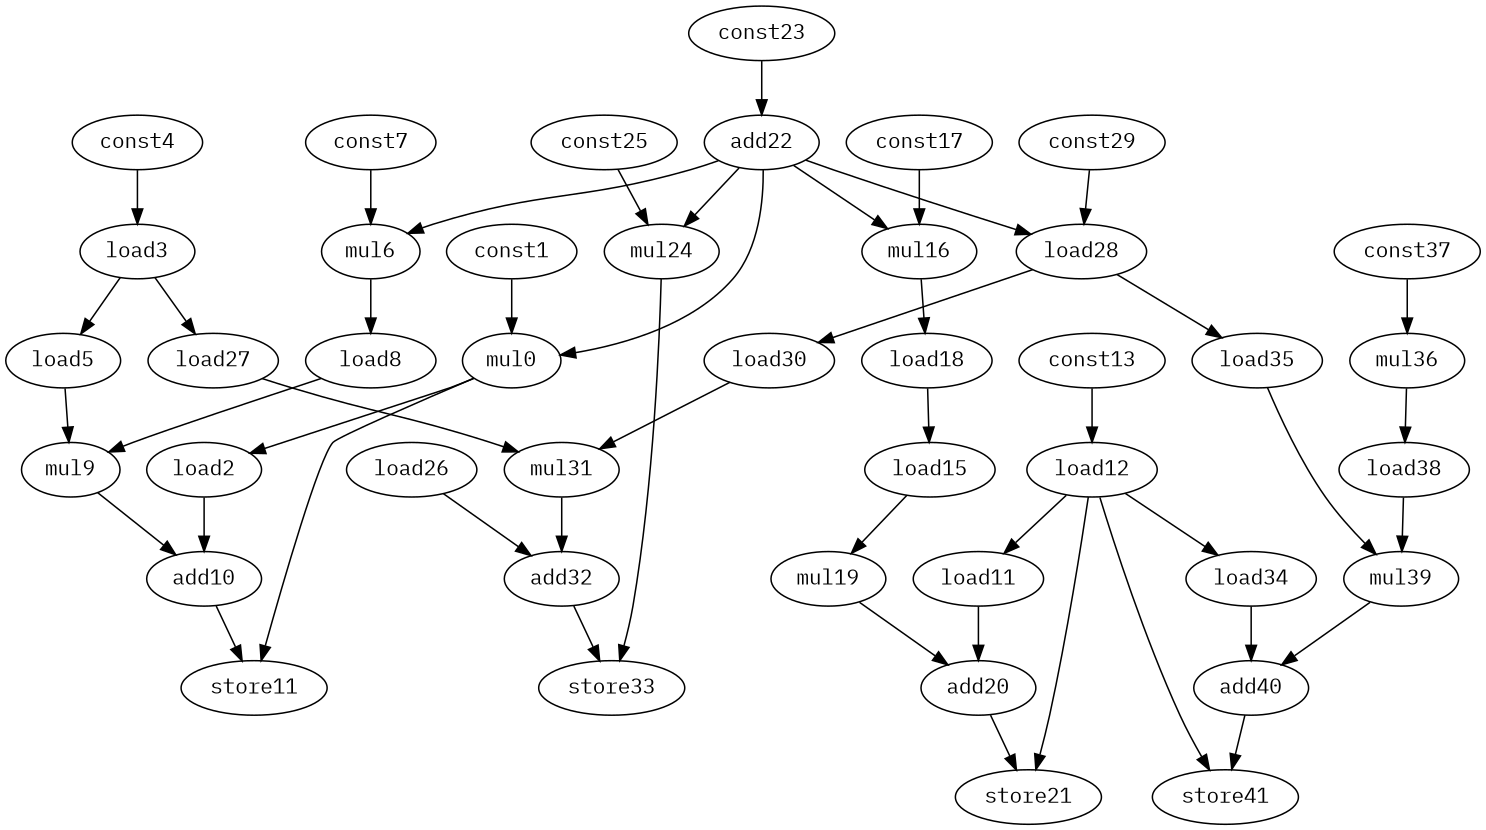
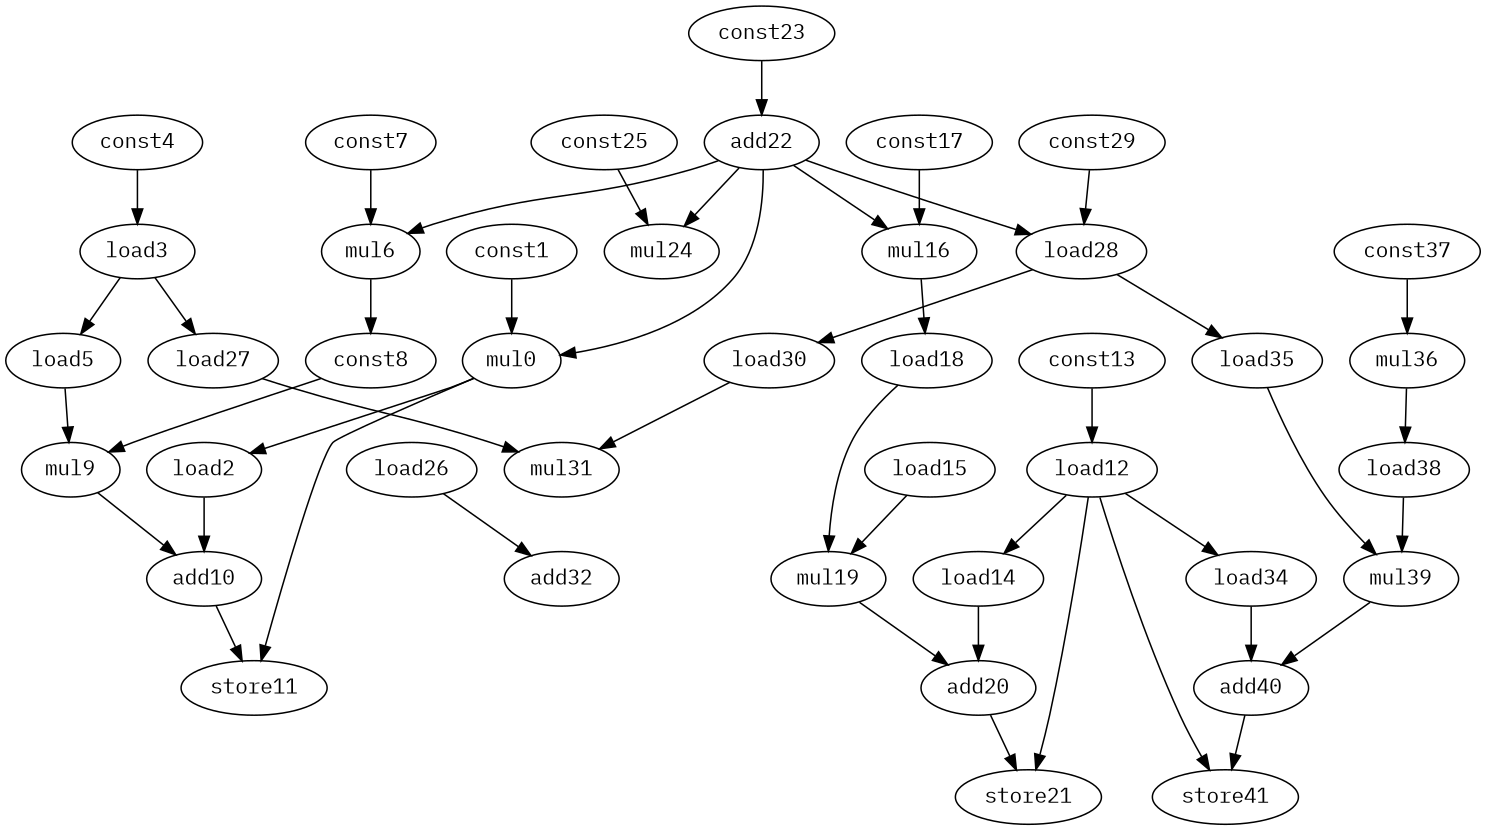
  digraph {
    fontname="IBM Plex Mono"
    node [fontname="IBM Plex Mono" opcode=load]
    edge [fontname="IBM Plex Mono" operand=0]
    mul0 [opcode=mul]
    load2
    store11 [opcode=store]
    add10 [opcode=add]
    const1 [opcode=const]
    load3
    load5
    load27
    mul9 [opcode=mul]
    mul31 [opcode=mul]
    const4 [opcode=const]
    mul6 [opcode=mul]
-   load8
+   load8 [label=const8]
    mul19 [opcode=mul]
    load15
    const7 [opcode=const]
    load12
-   load14 [label=load11]
+   load14
    store21 [opcode=store]
    load34
    store41 [opcode=store]
    add20 [opcode=add]
    add40 [opcode=add]
    const13 [opcode=const]
    mul16 [opcode=mul]
    load18
    const17 [opcode=const]
    add22 [opcode=add]
    mul24 [opcode=mul]
    n30 [label=load28 opcode=mul]
-   store33 [opcode=store]
    load30
    load35
    mul36 [opcode=mul]
    load38
    const23 [opcode=const]
    add32 [opcode=add]
    load26
    const25 [opcode=const]
    mul39 [opcode=mul]
    const29 [opcode=const]
    const37 [opcode=const]
    mul0 -> load2
    mul0 -> store11 [operand=1]
    load2 -> add10 [operand=1]
    add10 -> store11
    const1 -> mul0
    load3 -> load5
    load3 -> load27
    load5 -> mul9 [operand=1]
    load27 -> mul31 [operand=1]
    mul9 -> add10
-   mul31 -> add32
    const4 -> load3
    mul6 -> load8
    load8 -> mul9
    mul19 -> add20
    load15 -> mul19 [operand=1]
    const7 -> mul6
    load12 -> load14
    load12 -> store21 [operand=1]
    load12 -> load34
    load12 -> store41 [operand=1]
    load14 -> add20 [operand=1]
    load34 -> add40 [operand=1]
    add20 -> store21
    add40 -> store41
    const13 -> load12
    mul16 -> load18
-   load18 -> load15
+   load18 -> mul19
    const17 -> mul16
    add22 -> mul0 [operand=1]
    add22 -> mul6 [operand=1]
    add22 -> mul16 [operand=1]
    add22 -> mul24 [operand=1]
    add22 -> n30 [operand=1]
-   mul24 -> store33 [operand=1]
    n30 -> load30
    n30 -> load35
    load30 -> mul31
    load35 -> mul39 [operand=1]
    mul36 -> load38
    load38 -> mul39
    const23 -> add22 [operand=1]
-   add32 -> store33
    load26 -> add32 [operand=1]
    const25 -> mul24
    mul39 -> add40
    const29 -> n30
    const37 -> mul36
  }
